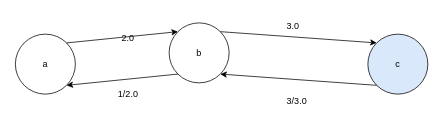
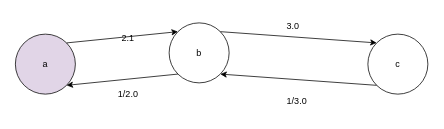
  <mxCell id="0" />
  <mxCell id="1" parent="0" />
- <mxCell id="2" value="a" style="ellipse;whiteSpace=wrap;html=1;aspect=fixed;" vertex="1" parent="1"><mxGeometry x="20" y="45" width="80" height="80" as="geometry" /></mxCell>
+ <mxCell id="2" value="a" style="ellipse;whiteSpace=wrap;html=1;aspect=fixed;fillColor=#e1d5e7;" vertex="1" parent="1"><mxGeometry x="20" y="45" width="80" height="80" as="geometry" /></mxCell>
  <mxCell id="3" value="b" style="ellipse;whiteSpace=wrap;html=1;aspect=fixed;" vertex="1" parent="1"><mxGeometry x="225" y="30" width="80" height="80" as="geometry" /></mxCell>
  <mxCell id="4" value="" style="endArrow=classic;html=1;entryX=0;entryY=0;entryDx=0;entryDy=0;exitX=1;exitY=0;exitDx=0;exitDy=0;" edge="1" parent="1" source="2" target="3"><mxGeometry width="50" height="50" relative="1" as="geometry"><mxPoint x="90" y="65" as="sourcePoint" /><mxPoint x="232" y="65" as="targetPoint" /><Array as="points" /></mxGeometry></mxCell>
- <mxCell id="5" value="2.0" style="text;html=1;align=center;verticalAlign=middle;resizable=0;points=[];autosize=1;strokeColor=none;fillColor=none;" vertex="1" parent="1"><mxGeometry x="150" y="35" width="40" height="30" as="geometry" /></mxCell>
+ <mxCell id="5" value="2.1" style="text;html=1;align=center;verticalAlign=middle;resizable=0;points=[];autosize=1;strokeColor=none;fillColor=none;" vertex="1" parent="1"><mxGeometry x="150" y="35" width="40" height="30" as="geometry" /></mxCell>
  <mxCell id="6" value="" style="endArrow=classic;html=1;entryX=1;entryY=1;entryDx=0;entryDy=0;exitX=0;exitY=1;exitDx=0;exitDy=0;" edge="1" parent="1" source="3" target="2"><mxGeometry width="50" height="50" relative="1" as="geometry"><mxPoint x="190" y="215" as="sourcePoint" /><mxPoint x="240" y="165" as="targetPoint" /></mxGeometry></mxCell>
  <mxCell id="7" value="1/2.0" style="text;html=1;align=center;verticalAlign=middle;resizable=0;points=[];autosize=1;strokeColor=none;fillColor=none;" vertex="1" parent="1"><mxGeometry x="145" y="110" width="50" height="30" as="geometry" /></mxCell>
- <mxCell id="8" value="c" style="ellipse;whiteSpace=wrap;html=1;aspect=fixed;fillColor=#dae8fc;" vertex="1" parent="1"><mxGeometry x="490" y="45" width="80" height="80" as="geometry" /></mxCell>
+ <mxCell id="8" value="c" style="ellipse;whiteSpace=wrap;html=1;aspect=fixed;" vertex="1" parent="1"><mxGeometry x="490" y="45" width="80" height="80" as="geometry" /></mxCell>
  <mxCell id="9" value="" style="endArrow=classic;html=1;exitX=1;exitY=0;exitDx=0;exitDy=0;entryX=0;entryY=0;entryDx=0;entryDy=0;" edge="1" parent="1" source="3" target="8"><mxGeometry width="50" height="50" relative="1" as="geometry"><mxPoint x="390" y="215" as="sourcePoint" /><mxPoint x="440" y="165" as="targetPoint" /></mxGeometry></mxCell>
  <mxCell id="10" value="" style="endArrow=classic;html=1;entryX=1;entryY=1;entryDx=0;entryDy=0;exitX=0;exitY=1;exitDx=0;exitDy=0;" edge="1" parent="1" source="8" target="3"><mxGeometry width="50" height="50" relative="1" as="geometry"><mxPoint x="390" y="215" as="sourcePoint" /><mxPoint x="440" y="165" as="targetPoint" /></mxGeometry></mxCell>
  <mxCell id="11" value="3.0" style="text;html=1;align=center;verticalAlign=middle;resizable=0;points=[];autosize=1;strokeColor=none;fillColor=none;" vertex="1" parent="1"><mxGeometry x="370" y="20" width="40" height="30" as="geometry" /></mxCell>
- <mxCell id="12" value="3/3.0" style="text;html=1;align=center;verticalAlign=middle;resizable=0;points=[];autosize=1;strokeColor=none;fillColor=none;" vertex="1" parent="1"><mxGeometry x="370" y="120" width="50" height="30" as="geometry" /></mxCell>
+ <mxCell id="12" value="1/3.0" style="text;html=1;align=center;verticalAlign=middle;resizable=0;points=[];autosize=1;strokeColor=none;fillColor=none;" vertex="1" parent="1"><mxGeometry x="370" y="120" width="50" height="30" as="geometry" /></mxCell>
